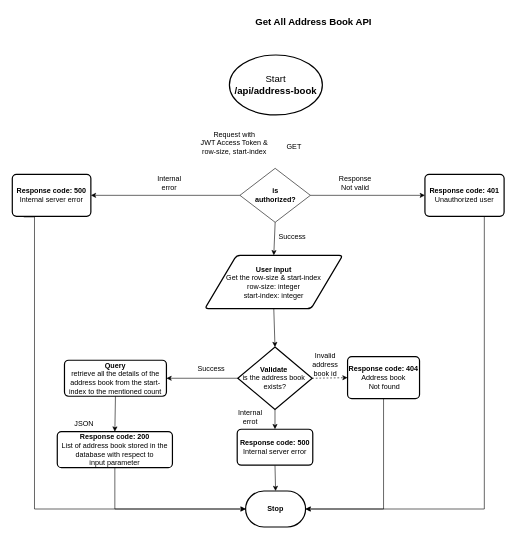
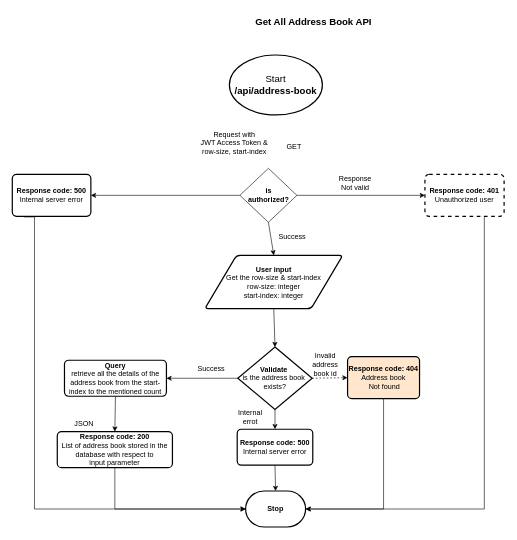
  <mxCell id="0" />
  <mxCell id="1" parent="0" />
  <mxCell id="2" value="Start&lt;br&gt;&lt;b&gt;/api/address-book&lt;/b&gt;" style="strokeWidth=2;html=1;shape=mxgraph.flowchart.start_2;whiteSpace=wrap;fontSize=16;" parent="1" vertex="1"><mxGeometry x="382" y="91" width="155" height="100" as="geometry" /></mxCell>
  <mxCell id="3" value="&lt;b&gt;&lt;font style=&quot;font-size: 16px;&quot;&gt;Get All Address Book API&lt;/font&gt;&lt;/b&gt;" style="text;html=1;align=center;verticalAlign=middle;resizable=0;points=[];autosize=1;strokeColor=none;fillColor=none;" vertex="1" parent="1"><mxGeometry x="412" y="20" width="220" height="30" as="geometry" /></mxCell>
- <mxCell id="4" value="&lt;b&gt;is&lt;br&gt;authorized?&lt;/b&gt;" style="rhombus;whiteSpace=wrap;html=1;" vertex="1" parent="1"><mxGeometry x="399.5" y="280" width="117.5" height="90" as="geometry" /></mxCell>
+ <mxCell id="4" value="&lt;b&gt;is&lt;br&gt;authorized?&lt;/b&gt;" style="rhombus;whiteSpace=wrap;html=1;" vertex="1" parent="1"><mxGeometry x="399.5" y="280" width="95" height="90" as="geometry" /></mxCell>
  <mxCell id="5" value="&lt;b&gt;User input&lt;br&gt;&lt;/b&gt;Get the row-size &amp;amp; start-index&lt;br&gt;row-size: integer&lt;br&gt;start-index: integer" style="shape=parallelogram;html=1;strokeWidth=2;perimeter=parallelogramPerimeter;whiteSpace=wrap;rounded=1;arcSize=12;size=0.23;" vertex="1" parent="1"><mxGeometry x="341" y="425" width="230" height="89" as="geometry" /></mxCell>
- <mxCell id="6" value="&lt;b&gt;Response code: 401&lt;/b&gt;&lt;br&gt;Unauthorized user" style="rounded=1;whiteSpace=wrap;html=1;absoluteArcSize=1;arcSize=14;strokeWidth=2;" vertex="1" parent="1"><mxGeometry x="708" y="290" width="132" height="70" as="geometry" /></mxCell>
+ <mxCell id="6" value="&lt;b&gt;Response code: 401&lt;/b&gt;&lt;br&gt;Unauthorized user" style="rounded=1;whiteSpace=wrap;html=1;absoluteArcSize=1;arcSize=14;strokeWidth=2;dashed=1;" vertex="1" parent="1"><mxGeometry x="708" y="290" width="132" height="70" as="geometry" /></mxCell>
  <mxCell id="7" value="&lt;b&gt;Validate&lt;/b&gt;&amp;nbsp;&lt;br&gt;is the address book&amp;nbsp;&lt;br&gt;exists?" style="strokeWidth=2;html=1;shape=mxgraph.flowchart.decision;whiteSpace=wrap;" vertex="1" parent="1"><mxGeometry x="396" y="578" width="124" height="104" as="geometry" /></mxCell>
- <mxCell id="8" value="&lt;b&gt;Response code: 404&lt;/b&gt;&lt;br&gt;Address book&lt;br&gt;&amp;nbsp;Not found" style="rounded=1;whiteSpace=wrap;html=1;absoluteArcSize=1;arcSize=14;strokeWidth=2;" vertex="1" parent="1"><mxGeometry x="579" y="594" width="120" height="70" as="geometry" /></mxCell>
+ <mxCell id="8" value="&lt;b&gt;Response code: 404&lt;/b&gt;&lt;br&gt;Address book&lt;br&gt;&amp;nbsp;Not found" style="rounded=1;whiteSpace=wrap;html=1;absoluteArcSize=1;arcSize=14;strokeWidth=2;fillColor=#ffe6cc;" vertex="1" parent="1"><mxGeometry x="579" y="594" width="120" height="70" as="geometry" /></mxCell>
  <mxCell id="9" value="&lt;b&gt;Query&lt;/b&gt;&lt;br&gt;retrieve all the details of the address book from the start-index to the mentioned count" style="rounded=1;whiteSpace=wrap;html=1;absoluteArcSize=1;arcSize=14;strokeWidth=2;" vertex="1" parent="1"><mxGeometry x="107" y="600" width="170" height="60" as="geometry" /></mxCell>
  <mxCell id="10" value="&lt;span&gt;Response code: 200&lt;br&gt;&lt;span style=&quot;font-weight: 400;&quot;&gt;List of address book stored in the database with respect to &lt;br&gt;input parameter&lt;/span&gt;&lt;br&gt;&lt;/span&gt;" style="rounded=1;whiteSpace=wrap;html=1;absoluteArcSize=1;arcSize=14;strokeWidth=2;fontStyle=1" vertex="1" parent="1"><mxGeometry x="95" y="719" width="192" height="60" as="geometry" /></mxCell>
  <mxCell id="11" value="JSON" style="text;html=1;strokeColor=none;fillColor=none;align=center;verticalAlign=middle;whiteSpace=wrap;rounded=0;" vertex="1" parent="1"><mxGeometry x="110" y="691" width="60" height="30" as="geometry" /></mxCell>
  <mxCell id="12" value="" style="endArrow=classic;html=1;rounded=0;exitX=0.5;exitY=1;exitDx=0;exitDy=0;entryX=0.5;entryY=0;entryDx=0;entryDy=0;" edge="1" parent="1" source="4" target="5"><mxGeometry width="50" height="50" relative="1" as="geometry"><mxPoint x="392" y="470" as="sourcePoint" /><mxPoint x="442" y="420" as="targetPoint" /></mxGeometry></mxCell>
  <mxCell id="13" value="" style="endArrow=classic;html=1;rounded=0;exitX=0.5;exitY=1;exitDx=0;exitDy=0;entryX=0.5;entryY=0;entryDx=0;entryDy=0;entryPerimeter=0;" edge="1" parent="1" source="5" target="7"><mxGeometry width="50" height="50" relative="1" as="geometry"><mxPoint x="392" y="470" as="sourcePoint" /><mxPoint x="442" y="420" as="targetPoint" /></mxGeometry></mxCell>
  <mxCell id="14" value="" style="endArrow=classic;html=1;rounded=0;exitX=0;exitY=0.5;exitDx=0;exitDy=0;exitPerimeter=0;entryX=1;entryY=0.5;entryDx=0;entryDy=0;" edge="1" parent="1" source="7" target="9"><mxGeometry width="50" height="50" relative="1" as="geometry"><mxPoint x="392" y="470" as="sourcePoint" /><mxPoint x="442" y="420" as="targetPoint" /></mxGeometry></mxCell>
  <mxCell id="15" value="" style="endArrow=classic;html=1;rounded=0;exitX=1;exitY=0.5;exitDx=0;exitDy=0;entryX=0;entryY=0.5;entryDx=0;entryDy=0;" edge="1" parent="1" source="4" target="6"><mxGeometry width="50" height="50" relative="1" as="geometry"><mxPoint x="392" y="470" as="sourcePoint" /><mxPoint x="442" y="420" as="targetPoint" /></mxGeometry></mxCell>
  <mxCell id="16" value="" style="endArrow=classic;html=1;rounded=0;exitX=1;exitY=0.5;exitDx=0;exitDy=0;exitPerimeter=0;entryX=0;entryY=0.5;entryDx=0;entryDy=0;dashed=1;" edge="1" parent="1" source="7" target="8"><mxGeometry width="50" height="50" relative="1" as="geometry"><mxPoint x="392" y="470" as="sourcePoint" /><mxPoint x="442" y="420" as="targetPoint" /></mxGeometry></mxCell>
  <mxCell id="17" value="Response&lt;br&gt;Not valid" style="text;html=1;strokeColor=none;fillColor=none;align=center;verticalAlign=middle;whiteSpace=wrap;rounded=0;" vertex="1" parent="1"><mxGeometry x="562" y="290" width="60" height="30" as="geometry" /></mxCell>
  <mxCell id="18" value="Success" style="text;html=1;strokeColor=none;fillColor=none;align=center;verticalAlign=middle;whiteSpace=wrap;rounded=0;" vertex="1" parent="1"><mxGeometry x="457" y="380" width="60" height="30" as="geometry" /></mxCell>
  <mxCell id="19" value="&lt;b&gt;Response code: 500&lt;/b&gt;&lt;br&gt;Internal server error" style="rounded=1;whiteSpace=wrap;html=1;absoluteArcSize=1;arcSize=14;strokeWidth=2;" vertex="1" parent="1"><mxGeometry x="20" y="290" width="131" height="70" as="geometry" /></mxCell>
  <mxCell id="20" value="" style="endArrow=classic;html=1;rounded=0;exitX=0;exitY=0.5;exitDx=0;exitDy=0;entryX=1;entryY=0.5;entryDx=0;entryDy=0;" edge="1" parent="1" source="4" target="19"><mxGeometry width="50" height="50" relative="1" as="geometry"><mxPoint x="582" y="560" as="sourcePoint" /><mxPoint x="632" y="510" as="targetPoint" /></mxGeometry></mxCell>
  <mxCell id="21" value="" style="endArrow=classic;html=1;rounded=0;entryX=0;entryY=0.5;entryDx=0;entryDy=0;entryPerimeter=0;edgeStyle=elbowEdgeStyle;exitX=0.146;exitY=1.015;exitDx=0;exitDy=0;exitPerimeter=0;" edge="1" parent="1" source="19" target="22"><mxGeometry width="50" height="50" relative="1" as="geometry"><mxPoint x="57" y="360" as="sourcePoint" /><mxPoint x="57" y="730" as="targetPoint" /><Array as="points"><mxPoint x="57" y="610" /></Array></mxGeometry></mxCell>
  <mxCell id="22" value="&lt;b&gt;Stop&lt;/b&gt;" style="strokeWidth=2;html=1;shape=mxgraph.flowchart.terminator;whiteSpace=wrap;" vertex="1" parent="1"><mxGeometry x="409" y="818" width="100" height="60" as="geometry" /></mxCell>
  <mxCell id="23" value="" style="endArrow=classic;html=1;rounded=0;exitX=0.5;exitY=1;exitDx=0;exitDy=0;exitPerimeter=0;entryX=0.5;entryY=0;entryDx=0;entryDy=0;entryPerimeter=0;" edge="1" parent="1" source="25" target="22"><mxGeometry width="50" height="50" relative="1" as="geometry"><mxPoint x="582" y="550" as="sourcePoint" /><mxPoint x="632" y="500" as="targetPoint" /></mxGeometry></mxCell>
  <mxCell id="24" value="" style="endArrow=classic;html=1;rounded=0;exitX=0.5;exitY=1;exitDx=0;exitDy=0;exitPerimeter=0;entryX=0.5;entryY=0;entryDx=0;entryDy=0;entryPerimeter=0;" edge="1" parent="1" source="7" target="25"><mxGeometry width="50" height="50" relative="1" as="geometry"><mxPoint x="459" y="679" as="sourcePoint" /><mxPoint x="459" y="818" as="targetPoint" /></mxGeometry></mxCell>
  <mxCell id="25" value="&lt;b&gt;Response code: 500&lt;/b&gt;&lt;br&gt;Internal server error" style="rounded=1;whiteSpace=wrap;html=1;absoluteArcSize=1;arcSize=14;strokeWidth=2;" vertex="1" parent="1"><mxGeometry x="395" y="715" width="126" height="60" as="geometry" /></mxCell>
  <mxCell id="26" value="" style="endArrow=classic;html=1;rounded=0;exitX=0.5;exitY=1;exitDx=0;exitDy=0;entryX=1;entryY=0.5;entryDx=0;entryDy=0;entryPerimeter=0;edgeStyle=orthogonalEdgeStyle;" edge="1" parent="1" source="8" target="22"><mxGeometry width="50" height="50" relative="1" as="geometry"><mxPoint x="582" y="550" as="sourcePoint" /><mxPoint x="632" y="500" as="targetPoint" /></mxGeometry></mxCell>
  <mxCell id="27" value="" style="endArrow=classic;html=1;rounded=0;exitX=0.75;exitY=1;exitDx=0;exitDy=0;entryX=1;entryY=0.5;entryDx=0;entryDy=0;entryPerimeter=0;edgeStyle=orthogonalEdgeStyle;" edge="1" parent="1" source="6" target="22"><mxGeometry width="50" height="50" relative="1" as="geometry"><mxPoint x="572" y="560" as="sourcePoint" /><mxPoint x="622" y="510" as="targetPoint" /></mxGeometry></mxCell>
  <mxCell id="28" value="Success" style="text;html=1;strokeColor=none;fillColor=none;align=center;verticalAlign=middle;whiteSpace=wrap;rounded=0;" vertex="1" parent="1"><mxGeometry x="322" y="600" width="60" height="30" as="geometry" /></mxCell>
  <mxCell id="29" value="Invalid address book id" style="text;html=1;strokeColor=none;fillColor=none;align=center;verticalAlign=middle;whiteSpace=wrap;rounded=0;" vertex="1" parent="1"><mxGeometry x="512" y="592" width="60" height="30" as="geometry" /></mxCell>
- <mxCell id="30" value="Internal error" style="text;html=1;strokeColor=none;fillColor=none;align=center;verticalAlign=middle;whiteSpace=wrap;rounded=0;" vertex="1" parent="1"><mxGeometry x="252" y="290" width="60" height="30" as="geometry" /></mxCell>
  <mxCell id="31" value="Internal errot" style="text;html=1;strokeColor=none;fillColor=none;align=center;verticalAlign=middle;whiteSpace=wrap;rounded=0;" vertex="1" parent="1"><mxGeometry x="387" y="679" width="60" height="30" as="geometry" /></mxCell>
  <mxCell id="32" value="GET" style="text;html=1;strokeColor=none;fillColor=none;align=center;verticalAlign=middle;whiteSpace=wrap;rounded=0;" vertex="1" parent="1"><mxGeometry x="460.25" y="230" width="60" height="30" as="geometry" /></mxCell>
  <mxCell id="33" value="Request with&lt;br&gt;JWT Access Token &amp;amp; row-size, start-index" style="text;html=1;strokeColor=none;fillColor=none;align=center;verticalAlign=middle;whiteSpace=wrap;rounded=0;" vertex="1" parent="1"><mxGeometry x="321" y="215" width="139.25" height="45" as="geometry" /></mxCell>
  <mxCell id="34" value="" style="endArrow=classic;html=1;rounded=0;entryX=0;entryY=0.5;entryDx=0;entryDy=0;entryPerimeter=0;exitX=0.5;exitY=1;exitDx=0;exitDy=0;edgeStyle=orthogonalEdgeStyle;" edge="1" parent="1" source="10" target="22"><mxGeometry width="50" height="50" relative="1" as="geometry"><mxPoint x="192" y="820" as="sourcePoint" /><mxPoint x="352" y="600" as="targetPoint" /></mxGeometry></mxCell>
  <mxCell id="35" value="" style="endArrow=classic;html=1;rounded=0;exitX=0.5;exitY=1;exitDx=0;exitDy=0;entryX=0.5;entryY=0;entryDx=0;entryDy=0;" edge="1" parent="1" source="9" target="10"><mxGeometry width="50" height="50" relative="1" as="geometry"><mxPoint x="312" y="650" as="sourcePoint" /><mxPoint x="362" y="600" as="targetPoint" /></mxGeometry></mxCell>
